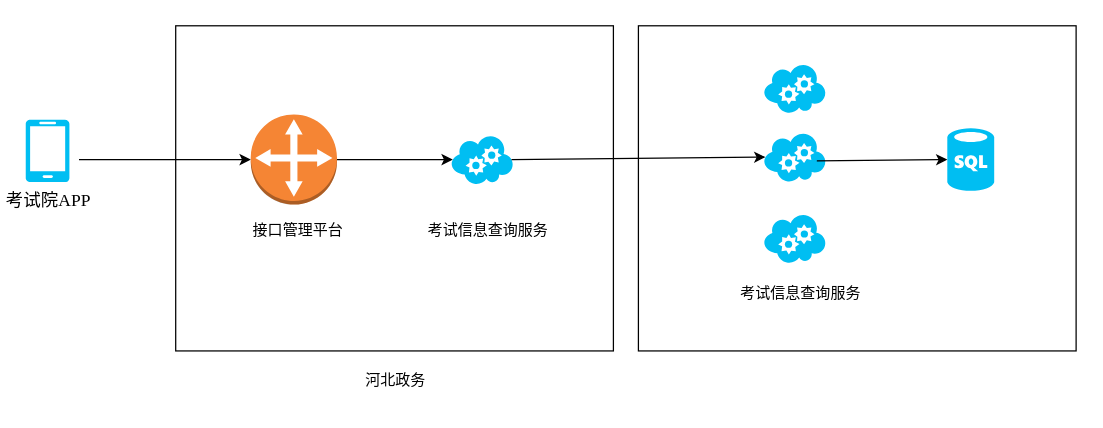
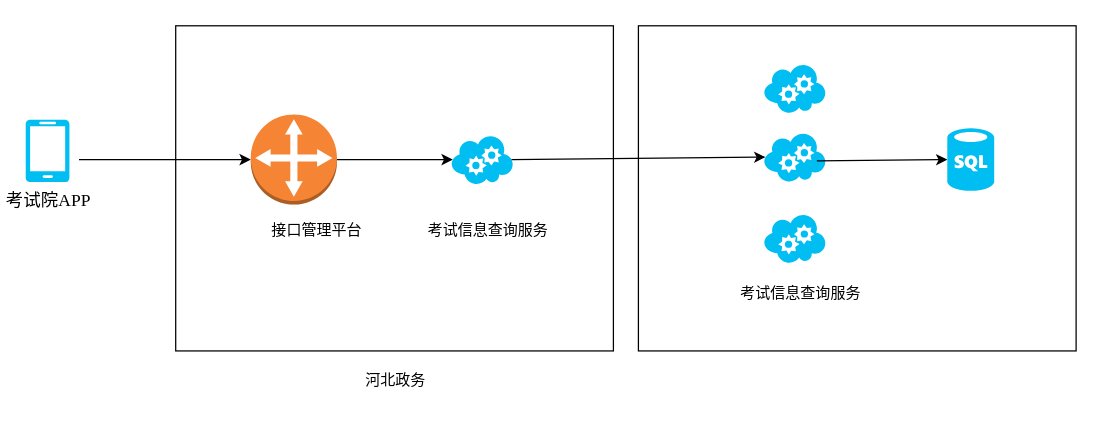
  <mxCell id="0" />
  <mxCell id="1" parent="0" />
  <mxCell id="2" value="" style="rounded=0;whiteSpace=wrap;html=1;" vertex="1" parent="1"><mxGeometry x="510" y="20" width="350" height="260" as="geometry" /></mxCell>
  <mxCell id="3" value="" style="rounded=0;whiteSpace=wrap;html=1;" vertex="1" parent="1"><mxGeometry x="140" y="20" width="350" height="260" as="geometry" /></mxCell>
  <mxCell id="4" value="&lt;span style=&quot;font-size: 10.5pt&quot;&gt;考试院&lt;/span&gt;&lt;span lang=&quot;EN-US&quot; style=&quot;font-size: 10.5pt ; font-family: &amp;#34;consolas&amp;#34;&quot;&gt;APP&lt;/span&gt;" style="verticalLabelPosition=bottom;html=1;verticalAlign=top;align=center;strokeColor=none;fillColor=#00BEF2;shape=mxgraph.azure.mobile;pointerEvents=1;" vertex="1" parent="1"><mxGeometry x="20" y="95" width="35" height="50" as="geometry" /></mxCell>
  <mxCell id="5" value="" style="outlineConnect=0;dashed=0;verticalLabelPosition=bottom;verticalAlign=top;align=center;html=1;shape=mxgraph.aws3.customer_gateway;fillColor=#F58534;gradientColor=none;" vertex="1" parent="1"><mxGeometry x="200" y="91" width="69" height="72" as="geometry" /></mxCell>
  <mxCell id="6" value="" style="verticalLabelPosition=bottom;html=1;verticalAlign=top;align=center;strokeColor=none;fillColor=#00BEF2;shape=mxgraph.azure.cloud_service;" vertex="1" parent="1"><mxGeometry x="360" y="107" width="50" height="40" as="geometry" /></mxCell>
  <mxCell id="7" value="" style="verticalLabelPosition=bottom;html=1;verticalAlign=top;align=center;strokeColor=none;fillColor=#00BEF2;shape=mxgraph.azure.cloud_service;" vertex="1" parent="1"><mxGeometry x="610" y="105" width="50" height="40" as="geometry" /></mxCell>
  <mxCell id="8" value="" style="endArrow=classic;html=1;exitX=1.219;exitY=0.64;exitDx=0;exitDy=0;exitPerimeter=0;" edge="1" parent="1" source="4" target="5"><mxGeometry width="50" height="50" relative="1" as="geometry"><mxPoint x="70" y="260" as="sourcePoint" /><mxPoint x="120" y="210" as="targetPoint" /></mxGeometry></mxCell>
  <mxCell id="9" value="考试信息查询服务" style="text;html=1;" vertex="1" parent="1"><mxGeometry x="340" y="170" width="70" height="30" as="geometry" /></mxCell>
- <mxCell id="10" value="接口管理平台" style="text;html=1;" vertex="1" parent="1"><mxGeometry x="200" y="170" width="70" height="30" as="geometry" /></mxCell>
+ <mxCell id="10" value="接口管理平台" style="text;html=1;" vertex="1" parent="1"><mxGeometry x="215" y="170" width="70" height="30" as="geometry" /></mxCell>
  <mxCell id="11" value="河北政务" style="text;html=1;" vertex="1" parent="1"><mxGeometry x="290" y="290" width="70" height="30" as="geometry" /></mxCell>
  <mxCell id="12" value="" style="endArrow=classic;html=1;entryX=0.03;entryY=0.5;entryDx=0;entryDy=0;entryPerimeter=0;" edge="1" parent="1" source="5" target="6"><mxGeometry width="50" height="50" relative="1" as="geometry"><mxPoint x="270" y="170" as="sourcePoint" /><mxPoint x="320" y="120" as="targetPoint" /></mxGeometry></mxCell>
  <mxCell id="13" value="" style="endArrow=classic;html=1;exitX=0.97;exitY=0.5;exitDx=0;exitDy=0;exitPerimeter=0;entryX=0.03;entryY=0.5;entryDx=0;entryDy=0;entryPerimeter=0;" edge="1" parent="1" source="6" target="7"><mxGeometry width="50" height="50" relative="1" as="geometry"><mxPoint x="510" y="180" as="sourcePoint" /><mxPoint x="560" y="130" as="targetPoint" /></mxGeometry></mxCell>
  <mxCell id="14" value="" style="verticalLabelPosition=bottom;html=1;verticalAlign=top;align=center;strokeColor=none;fillColor=#00BEF2;shape=mxgraph.azure.sql_database;" vertex="1" parent="1"><mxGeometry x="757" y="102" width="37.5" height="50" as="geometry" /></mxCell>
  <mxCell id="15" value="" style="verticalLabelPosition=bottom;html=1;verticalAlign=top;align=center;strokeColor=none;fillColor=#00BEF2;shape=mxgraph.azure.cloud_service;" vertex="1" parent="1"><mxGeometry x="610" y="50" width="50" height="40" as="geometry" /></mxCell>
  <mxCell id="16" value="" style="verticalLabelPosition=bottom;html=1;verticalAlign=top;align=center;strokeColor=none;fillColor=#00BEF2;shape=mxgraph.azure.cloud_service;" vertex="1" parent="1"><mxGeometry x="610" y="170" width="50" height="40" as="geometry" /></mxCell>
  <mxCell id="17" value="考试信息查询服务" style="text;html=1;" vertex="1" parent="1"><mxGeometry x="590" y="220" width="70" height="30" as="geometry" /></mxCell>
  <mxCell id="18" value="" style="endArrow=classic;html=1;exitX=0.853;exitY=0.575;exitDx=0;exitDy=0;exitPerimeter=0;entryX=0;entryY=0.5;entryDx=0;entryDy=0;entryPerimeter=0;" edge="1" parent="1" source="7" target="14"><mxGeometry width="50" height="50" relative="1" as="geometry"><mxPoint x="690" y="170" as="sourcePoint" /><mxPoint x="740" y="120" as="targetPoint" /></mxGeometry></mxCell>
